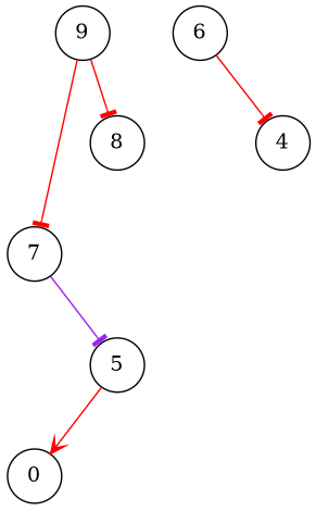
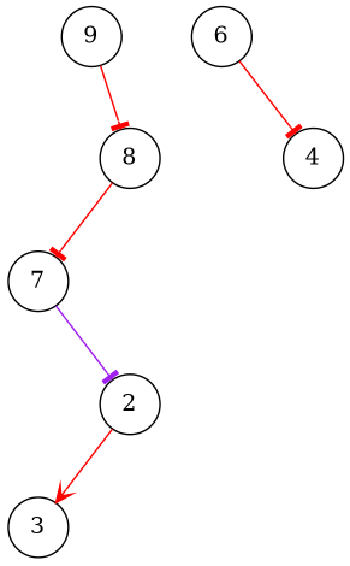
  digraph {
    node [shape=circle]
    n1 [label=9]
    n2 [label=7]
    n3 [label=8]
    n4 [label="#" style=invis]
-   n5 [label=5]
+   n5 [label=2]
    n6 [label="#" style=invis]
-   n7 [label=0]
+   n7 [label=3]
    n8 [label="#" style=invis]
    n9 [label=6]
    n10 [label="#" style=invis]
    n11 [label=4]
-   n1 -> n2 [arrowhead=tee color=red]
+   n3 -> n2 [arrowhead=tee color=red]
    n1 -> n3 [arrowhead=tee color=red]
    n2 -> n4 [style=invis weight=10]
    n2 -> n5 [arrowhead=tee color=purple]
    n3 -> n6 [style=invis weight=10]
    n5 -> n7 [arrowhead=vee color=red]
    n5 -> n8 [style=invis weight=10]
    n9 -> n10 [style=invis weight=10]
    n9 -> n11 [arrowhead=tee color=red]
  }
